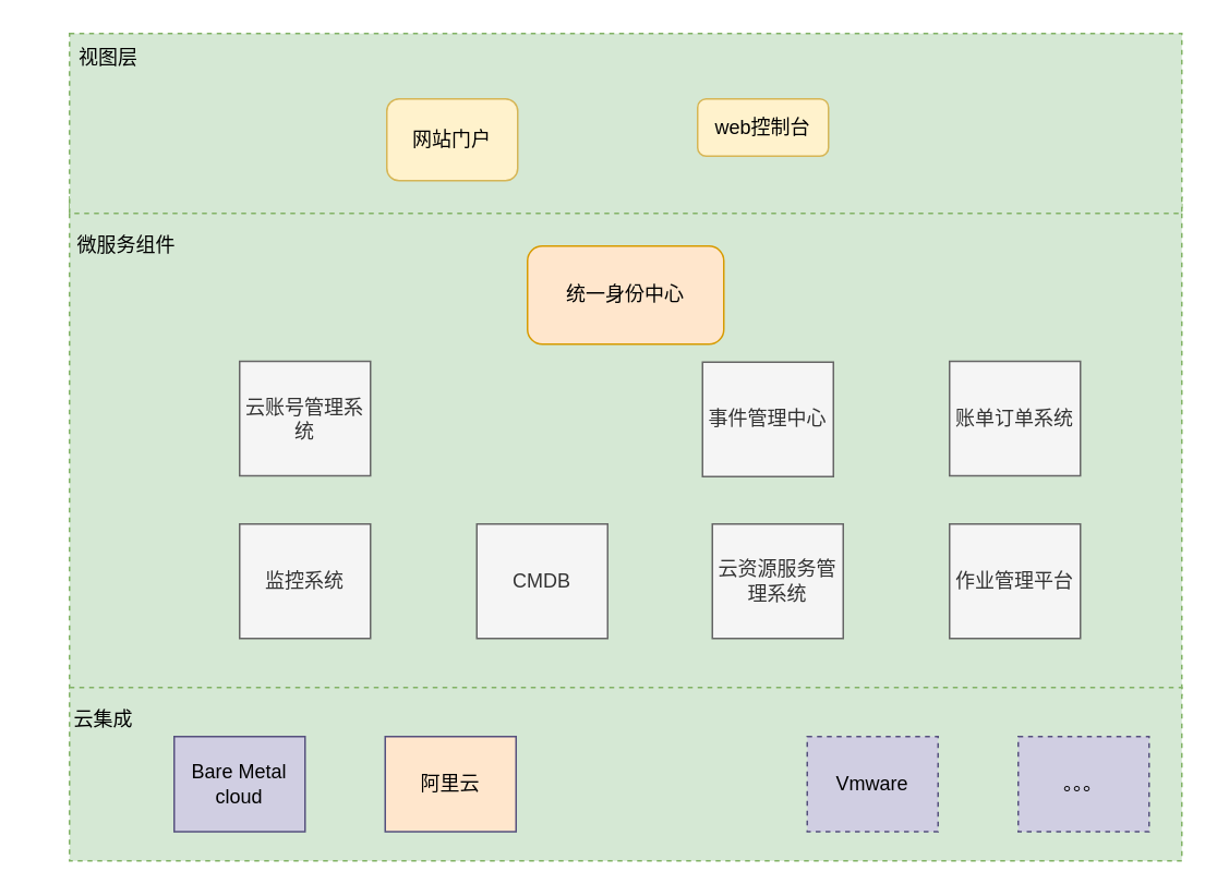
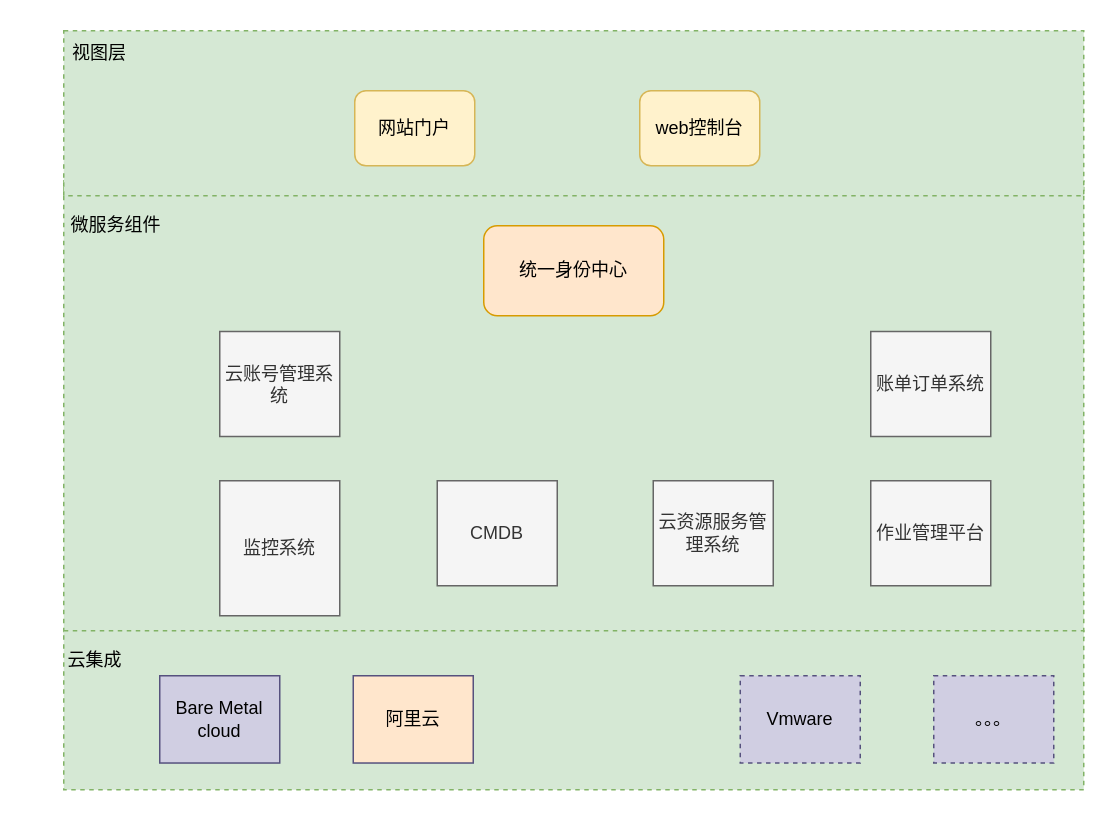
  <mxCell id="0" />
  <mxCell id="1" parent="0" />
  <mxCell id="2" value="" style="rounded=0;whiteSpace=wrap;html=1;dashed=1;fillColor=#d5e8d4;strokeColor=#82b366;" vertex="1" parent="1"><mxGeometry x="42" y="120" width="680" height="304.5" as="geometry" /></mxCell>
  <mxCell id="3" value="" style="rounded=0;whiteSpace=wrap;html=1;dashed=1;fillColor=#d5e8d4;strokeColor=#82b366;" vertex="1" parent="1"><mxGeometry x="42" y="420" width="680" height="106" as="geometry" /></mxCell>
  <mxCell id="4" value="云集成" style="text;html=1;strokeColor=none;fillColor=none;align=center;verticalAlign=middle;whiteSpace=wrap;rounded=0;dashed=1;" vertex="1" parent="1"><mxGeometry x="20" y="424.5" width="86" height="30" as="geometry" /></mxCell>
  <mxCell id="5" value="微服务组件" style="text;html=1;strokeColor=none;fillColor=none;align=center;verticalAlign=middle;whiteSpace=wrap;rounded=0;" vertex="1" parent="1"><mxGeometry x="42" y="140" width="70" height="20" as="geometry" /></mxCell>
  <mxCell id="6" value="云资源服务管理系统" style="rounded=0;whiteSpace=wrap;html=1;fillColor=#f5f5f5;strokeColor=#666666;fontColor=#333333;" vertex="1" parent="1"><mxGeometry x="435" y="320" width="80" height="70" as="geometry" /></mxCell>
  <mxCell id="7" value="作业管理平台" style="rounded=0;whiteSpace=wrap;html=1;fillColor=#f5f5f5;strokeColor=#666666;fontColor=#333333;" vertex="1" parent="1"><mxGeometry x="580" y="320" width="80" height="70" as="geometry" /></mxCell>
  <mxCell id="8" value="CMDB" style="rounded=0;whiteSpace=wrap;html=1;fillColor=#f5f5f5;strokeColor=#666666;fontColor=#333333;" vertex="1" parent="1"><mxGeometry x="291" y="320" width="80" height="70" as="geometry" /></mxCell>
- <mxCell id="9" value="监控系统" style="rounded=0;whiteSpace=wrap;html=1;fillColor=#f5f5f5;strokeColor=#666666;fontColor=#333333;" vertex="1" parent="1"><mxGeometry x="146" y="320" width="80" height="70" as="geometry" /></mxCell>
+ <mxCell id="9" value="监控系统" style="rounded=0;whiteSpace=wrap;html=1;fillColor=#f5f5f5;strokeColor=#666666;fontColor=#333333;" vertex="1" parent="1"><mxGeometry x="146" y="320" width="80" height="90" as="geometry" /></mxCell>
  <mxCell id="10" value="" style="rounded=0;whiteSpace=wrap;html=1;fillColor=#d5e8d4;strokeColor=#82b366;dashed=1;" vertex="1" parent="1"><mxGeometry x="42" y="20" width="680" height="110" as="geometry" /></mxCell>
  <mxCell id="11" value="统一身份中心" style="rounded=1;whiteSpace=wrap;html=1;fillColor=#ffe6cc;strokeColor=#d79b00;" vertex="1" parent="1"><mxGeometry x="322" y="150" width="120" height="60" as="geometry" /></mxCell>
  <mxCell id="12" value="" style="group;dashed=1;" vertex="1" connectable="0" parent="1"><mxGeometry x="106" y="450" width="596" height="58.18" as="geometry" /></mxCell>
  <mxCell id="13" value="Bare Metal cloud" style="whiteSpace=wrap;html=1;aspect=fixed;fillColor=#d0cee2;strokeColor=#56517e;" vertex="1" parent="12"><mxGeometry width="80" height="58.18" as="geometry" /></mxCell>
  <mxCell id="14" value="阿里云" style="whiteSpace=wrap;html=1;aspect=fixed;fillColor=#ffe6cc;strokeColor=#56517e;" vertex="1" parent="12"><mxGeometry x="129" width="80" height="58.18" as="geometry" /></mxCell>
  <mxCell id="15" value="Vmware" style="whiteSpace=wrap;html=1;aspect=fixed;fillColor=#d0cee2;strokeColor=#56517e;dashed=1;" vertex="1" parent="12"><mxGeometry x="387" width="80" height="58.18" as="geometry" /></mxCell>
  <mxCell id="16" value="。。。" style="whiteSpace=wrap;html=1;aspect=fixed;fillColor=#d0cee2;strokeColor=#56517e;dashed=1;" vertex="1" parent="12"><mxGeometry x="516" width="80" height="58.18" as="geometry" /></mxCell>
  <mxCell id="17" value="视图层" style="text;html=1;strokeColor=none;fillColor=none;align=center;verticalAlign=middle;whiteSpace=wrap;rounded=0;" vertex="1" parent="1"><mxGeometry x="46" y="25" width="40" height="20" as="geometry" /></mxCell>
  <mxCell id="18" value="网站门户" style="rounded=1;whiteSpace=wrap;html=1;fillColor=#fff2cc;strokeColor=#d6b656;" vertex="1" parent="1"><mxGeometry x="236" y="60" width="80" height="50" as="geometry" /></mxCell>
- <mxCell id="19" value="web控制台" style="rounded=1;whiteSpace=wrap;html=1;fillColor=#fff2cc;strokeColor=#d6b656;" vertex="1" parent="1"><mxGeometry x="426" y="60" width="80" height="35" as="geometry" /></mxCell>
+ <mxCell id="19" value="web控制台" style="rounded=1;whiteSpace=wrap;html=1;fillColor=#fff2cc;strokeColor=#d6b656;" vertex="1" parent="1"><mxGeometry x="426" y="60" width="80" height="50" as="geometry" /></mxCell>
  <mxCell id="20" value="" style="group" vertex="1" connectable="0" parent="1"><mxGeometry x="146" y="220.5" width="514" height="70.5" as="geometry" /></mxCell>
  <mxCell id="21" value="账单订单系统" style="rounded=0;whiteSpace=wrap;html=1;fillColor=#f5f5f5;strokeColor=#666666;fontColor=#333333;" vertex="1" parent="20"><mxGeometry x="434" width="80" height="70" as="geometry" /></mxCell>
- <mxCell id="22" value="事件管理中心" style="rounded=0;whiteSpace=wrap;html=1;fillColor=#f5f5f5;strokeColor=#666666;fontColor=#333333;" vertex="1" parent="20"><mxGeometry x="283" y="0.5" width="80" height="70" as="geometry" /></mxCell>
  <mxCell id="23" value="云账号管理系统" style="rounded=0;whiteSpace=wrap;html=1;fillColor=#f5f5f5;strokeColor=#666666;fontColor=#333333;" vertex="1" parent="20"><mxGeometry width="80" height="70" as="geometry" /></mxCell>
